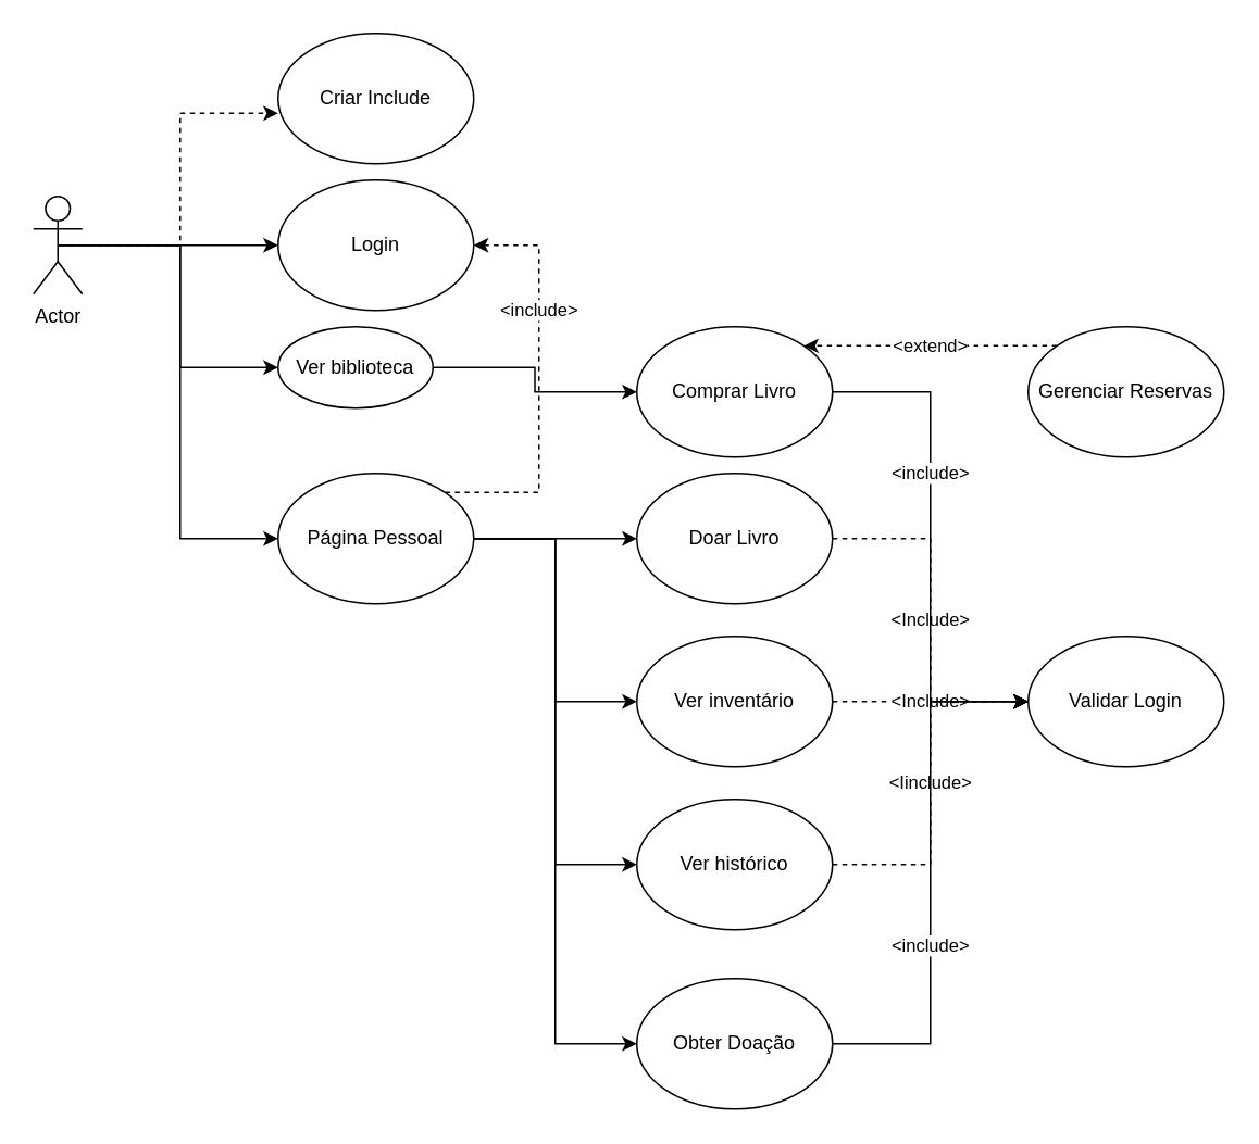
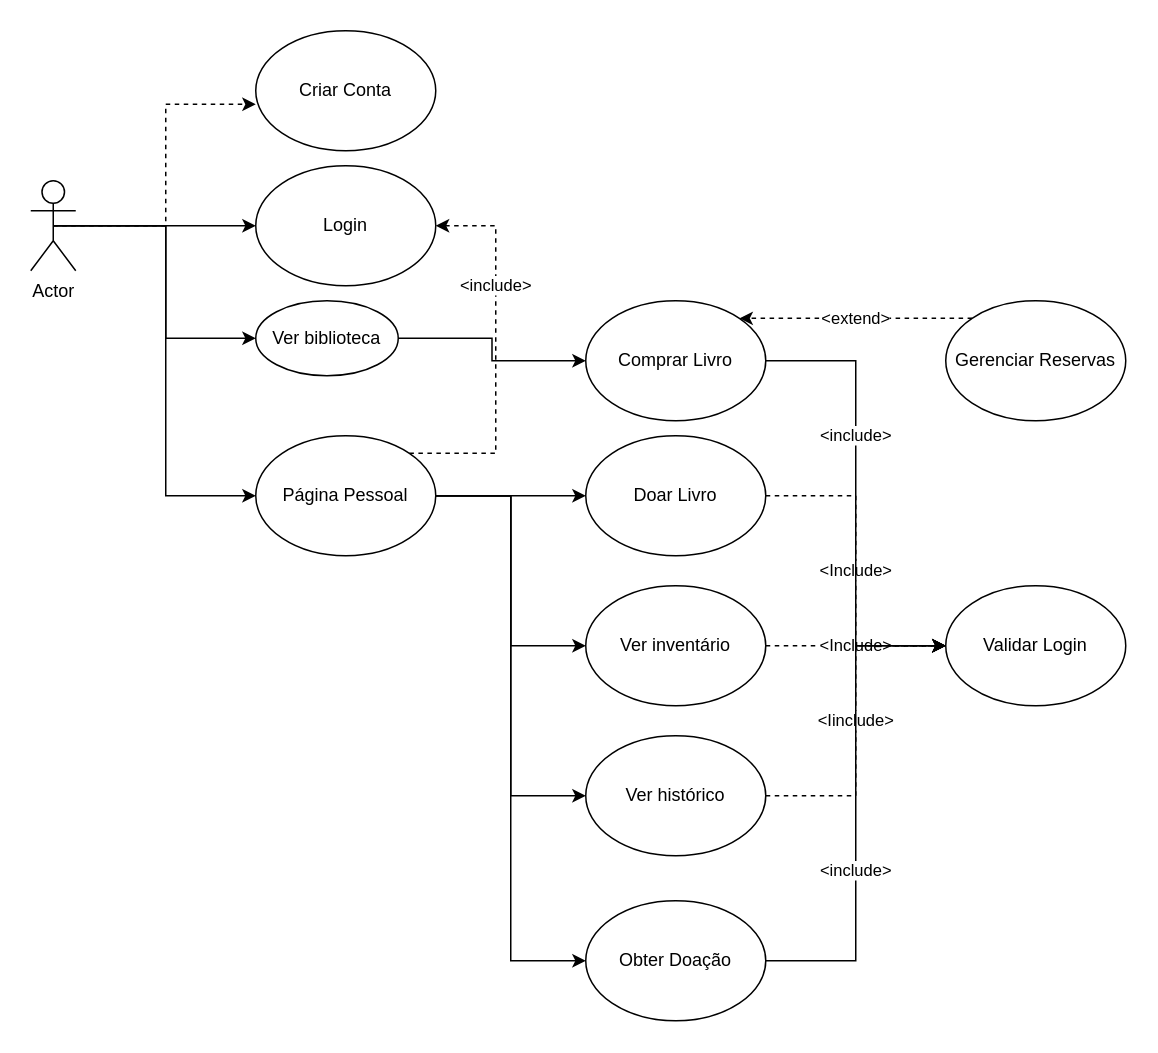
  <mxCell id="0" />
  <mxCell id="1" parent="0" />
  <mxCell id="2" style="edgeStyle=orthogonalEdgeStyle;rounded=0;orthogonalLoop=1;jettySize=auto;html=1;exitX=0.5;exitY=0.5;exitDx=0;exitDy=0;exitPerimeter=0;entryX=0;entryY=0.5;entryDx=0;entryDy=0;" edge="1" parent="1" source="6" target="10"><mxGeometry relative="1" as="geometry" /></mxCell>
  <mxCell id="3" style="edgeStyle=orthogonalEdgeStyle;rounded=0;orthogonalLoop=1;jettySize=auto;html=1;exitX=0.5;exitY=0.5;exitDx=0;exitDy=0;exitPerimeter=0;entryX=0;entryY=0.613;entryDx=0;entryDy=0;entryPerimeter=0;dashed=1;" edge="1" parent="1" source="6" target="7"><mxGeometry relative="1" as="geometry"><mxPoint x="90" y="80" as="targetPoint" /></mxGeometry></mxCell>
  <mxCell id="4" style="edgeStyle=orthogonalEdgeStyle;rounded=0;orthogonalLoop=1;jettySize=auto;html=1;exitX=0.5;exitY=0.5;exitDx=0;exitDy=0;exitPerimeter=0;entryX=0;entryY=0.5;entryDx=0;entryDy=0;" edge="1" parent="1" source="6" target="9"><mxGeometry relative="1" as="geometry" /></mxCell>
  <mxCell id="5" style="edgeStyle=orthogonalEdgeStyle;rounded=0;orthogonalLoop=1;jettySize=auto;html=1;exitX=0.5;exitY=0.5;exitDx=0;exitDy=0;exitPerimeter=0;entryX=0;entryY=0.5;entryDx=0;entryDy=0;" edge="1" parent="1" source="6" target="17"><mxGeometry relative="1" as="geometry" /></mxCell>
  <mxCell id="6" value="Actor" style="shape=umlActor;verticalLabelPosition=bottom;verticalAlign=top;html=1;outlineConnect=0;" vertex="1" parent="1"><mxGeometry x="20" y="120" width="30" height="60" as="geometry" /></mxCell>
- <mxCell id="7" value="Criar Include" style="ellipse;whiteSpace=wrap;html=1;" vertex="1" parent="1"><mxGeometry x="170" y="20" width="120" height="80" as="geometry" /></mxCell>
+ <mxCell id="7" value="Criar Conta" style="ellipse;whiteSpace=wrap;html=1;" vertex="1" parent="1"><mxGeometry x="170" y="20" width="120" height="80" as="geometry" /></mxCell>
  <mxCell id="8" style="edgeStyle=orthogonalEdgeStyle;rounded=0;orthogonalLoop=1;jettySize=auto;html=1;exitX=1;exitY=0.5;exitDx=0;exitDy=0;" edge="1" parent="1" source="9" target="28"><mxGeometry relative="1" as="geometry" /></mxCell>
  <mxCell id="9" value="Ver biblioteca" style="ellipse;whiteSpace=wrap;html=1;" vertex="1" parent="1"><mxGeometry x="170" y="200" width="95" height="50" as="geometry" /></mxCell>
  <mxCell id="10" value="Login" style="ellipse;whiteSpace=wrap;html=1;" vertex="1" parent="1"><mxGeometry x="170" y="110" width="120" height="80" as="geometry" /></mxCell>
  <mxCell id="11" style="edgeStyle=orthogonalEdgeStyle;rounded=0;orthogonalLoop=1;jettySize=auto;html=1;exitX=0.5;exitY=1;exitDx=0;exitDy=0;" edge="1" parent="1" source="7" target="7"><mxGeometry relative="1" as="geometry" /></mxCell>
  <mxCell id="12" style="edgeStyle=orthogonalEdgeStyle;rounded=0;orthogonalLoop=1;jettySize=auto;html=1;exitX=1;exitY=0.5;exitDx=0;exitDy=0;entryX=0;entryY=0.5;entryDx=0;entryDy=0;" edge="1" parent="1" source="17" target="19"><mxGeometry relative="1" as="geometry" /></mxCell>
  <mxCell id="13" style="edgeStyle=orthogonalEdgeStyle;rounded=0;orthogonalLoop=1;jettySize=auto;html=1;exitX=1;exitY=0.5;exitDx=0;exitDy=0;entryX=0;entryY=0.5;entryDx=0;entryDy=0;" edge="1" parent="1" source="17" target="21"><mxGeometry relative="1" as="geometry" /></mxCell>
  <mxCell id="14" style="edgeStyle=orthogonalEdgeStyle;rounded=0;orthogonalLoop=1;jettySize=auto;html=1;exitX=1;exitY=0.5;exitDx=0;exitDy=0;entryX=0;entryY=0.5;entryDx=0;entryDy=0;" edge="1" parent="1" source="17" target="23"><mxGeometry relative="1" as="geometry" /></mxCell>
  <mxCell id="15" style="edgeStyle=orthogonalEdgeStyle;rounded=0;orthogonalLoop=1;jettySize=auto;html=1;exitX=1;exitY=0.5;exitDx=0;exitDy=0;entryX=0;entryY=0.5;entryDx=0;entryDy=0;" edge="1" parent="1" source="17" target="26"><mxGeometry relative="1" as="geometry" /></mxCell>
  <mxCell id="16" value="&amp;lt;include&amp;gt;" style="edgeStyle=orthogonalEdgeStyle;rounded=0;orthogonalLoop=1;jettySize=auto;html=1;exitX=1;exitY=0;exitDx=0;exitDy=0;entryX=1;entryY=0.5;entryDx=0;entryDy=0;dashed=1;" edge="1" parent="1" source="17" target="10"><mxGeometry x="0.358" relative="1" as="geometry"><Array as="points"><mxPoint x="330" y="302" /><mxPoint x="330" y="150" /></Array><mxPoint as="offset" /></mxGeometry></mxCell>
  <mxCell id="17" value="Página Pessoal" style="ellipse;whiteSpace=wrap;html=1;" vertex="1" parent="1"><mxGeometry x="170" y="290" width="120" height="80" as="geometry" /></mxCell>
  <mxCell id="18" value="&amp;lt;Include&amp;gt;" style="edgeStyle=orthogonalEdgeStyle;rounded=0;orthogonalLoop=1;jettySize=auto;html=1;exitX=1;exitY=0.5;exitDx=0;exitDy=0;entryX=0;entryY=0.5;entryDx=0;entryDy=0;dashed=1;" edge="1" parent="1" source="19" target="24"><mxGeometry relative="1" as="geometry" /></mxCell>
  <mxCell id="19" value="Doar Livro" style="ellipse;whiteSpace=wrap;html=1;" vertex="1" parent="1"><mxGeometry x="390" y="290" width="120" height="80" as="geometry" /></mxCell>
  <mxCell id="20" value="&amp;lt;Include&amp;gt;" style="edgeStyle=orthogonalEdgeStyle;rounded=0;orthogonalLoop=1;jettySize=auto;html=1;exitX=1;exitY=0.5;exitDx=0;exitDy=0;dashed=1;" edge="1" parent="1" source="21"><mxGeometry relative="1" as="geometry"><mxPoint x="630" y="430" as="targetPoint" /></mxGeometry></mxCell>
  <mxCell id="21" value="Ver inventário" style="ellipse;whiteSpace=wrap;html=1;" vertex="1" parent="1"><mxGeometry x="390" y="390" width="120" height="80" as="geometry" /></mxCell>
  <mxCell id="22" value="&amp;lt;Iinclude&amp;gt;" style="edgeStyle=orthogonalEdgeStyle;rounded=0;orthogonalLoop=1;jettySize=auto;html=1;exitX=1;exitY=0.5;exitDx=0;exitDy=0;entryX=0;entryY=0.5;entryDx=0;entryDy=0;dashed=1;" edge="1" parent="1" source="23" target="24"><mxGeometry relative="1" as="geometry" /></mxCell>
  <mxCell id="23" value="Ver histórico" style="ellipse;whiteSpace=wrap;html=1;" vertex="1" parent="1"><mxGeometry x="390" y="490" width="120" height="80" as="geometry" /></mxCell>
  <mxCell id="24" value="Validar Login" style="ellipse;whiteSpace=wrap;html=1;" vertex="1" parent="1"><mxGeometry x="630" y="390" width="120" height="80" as="geometry" /></mxCell>
  <mxCell id="25" value="&amp;lt;include&amp;gt;" style="edgeStyle=orthogonalEdgeStyle;rounded=0;orthogonalLoop=1;jettySize=auto;html=1;exitX=1;exitY=0.5;exitDx=0;exitDy=0;entryX=0;entryY=0.5;entryDx=0;entryDy=0;" edge="1" parent="1" source="26" target="24"><mxGeometry x="-0.273" relative="1" as="geometry"><Array as="points"><mxPoint x="570" y="640" /><mxPoint x="570" y="430" /></Array><mxPoint as="offset" /></mxGeometry></mxCell>
  <mxCell id="26" value="Obter Doação" style="ellipse;whiteSpace=wrap;html=1;" vertex="1" parent="1"><mxGeometry x="390" y="600" width="120" height="80" as="geometry" /></mxCell>
  <mxCell id="27" value="&amp;lt;include&amp;gt;" style="edgeStyle=orthogonalEdgeStyle;rounded=0;orthogonalLoop=1;jettySize=auto;html=1;exitX=1;exitY=0.5;exitDx=0;exitDy=0;entryX=0;entryY=0.5;entryDx=0;entryDy=0;" edge="1" parent="1" source="28" target="24"><mxGeometry x="-0.29" relative="1" as="geometry"><mxPoint as="offset" /></mxGeometry></mxCell>
  <mxCell id="28" value="Comprar Livro" style="ellipse;whiteSpace=wrap;html=1;" vertex="1" parent="1"><mxGeometry x="390" y="200" width="120" height="80" as="geometry" /></mxCell>
  <mxCell id="29" value="&amp;lt;extend&amp;gt;" style="edgeStyle=orthogonalEdgeStyle;rounded=0;orthogonalLoop=1;jettySize=auto;html=1;exitX=0;exitY=0;exitDx=0;exitDy=0;entryX=1;entryY=0;entryDx=0;entryDy=0;dashed=1;" edge="1" parent="1" source="30" target="28"><mxGeometry relative="1" as="geometry" /></mxCell>
  <mxCell id="30" value="Gerenciar Reservas" style="ellipse;whiteSpace=wrap;html=1;" vertex="1" parent="1"><mxGeometry x="630" y="200" width="120" height="80" as="geometry" /></mxCell>
